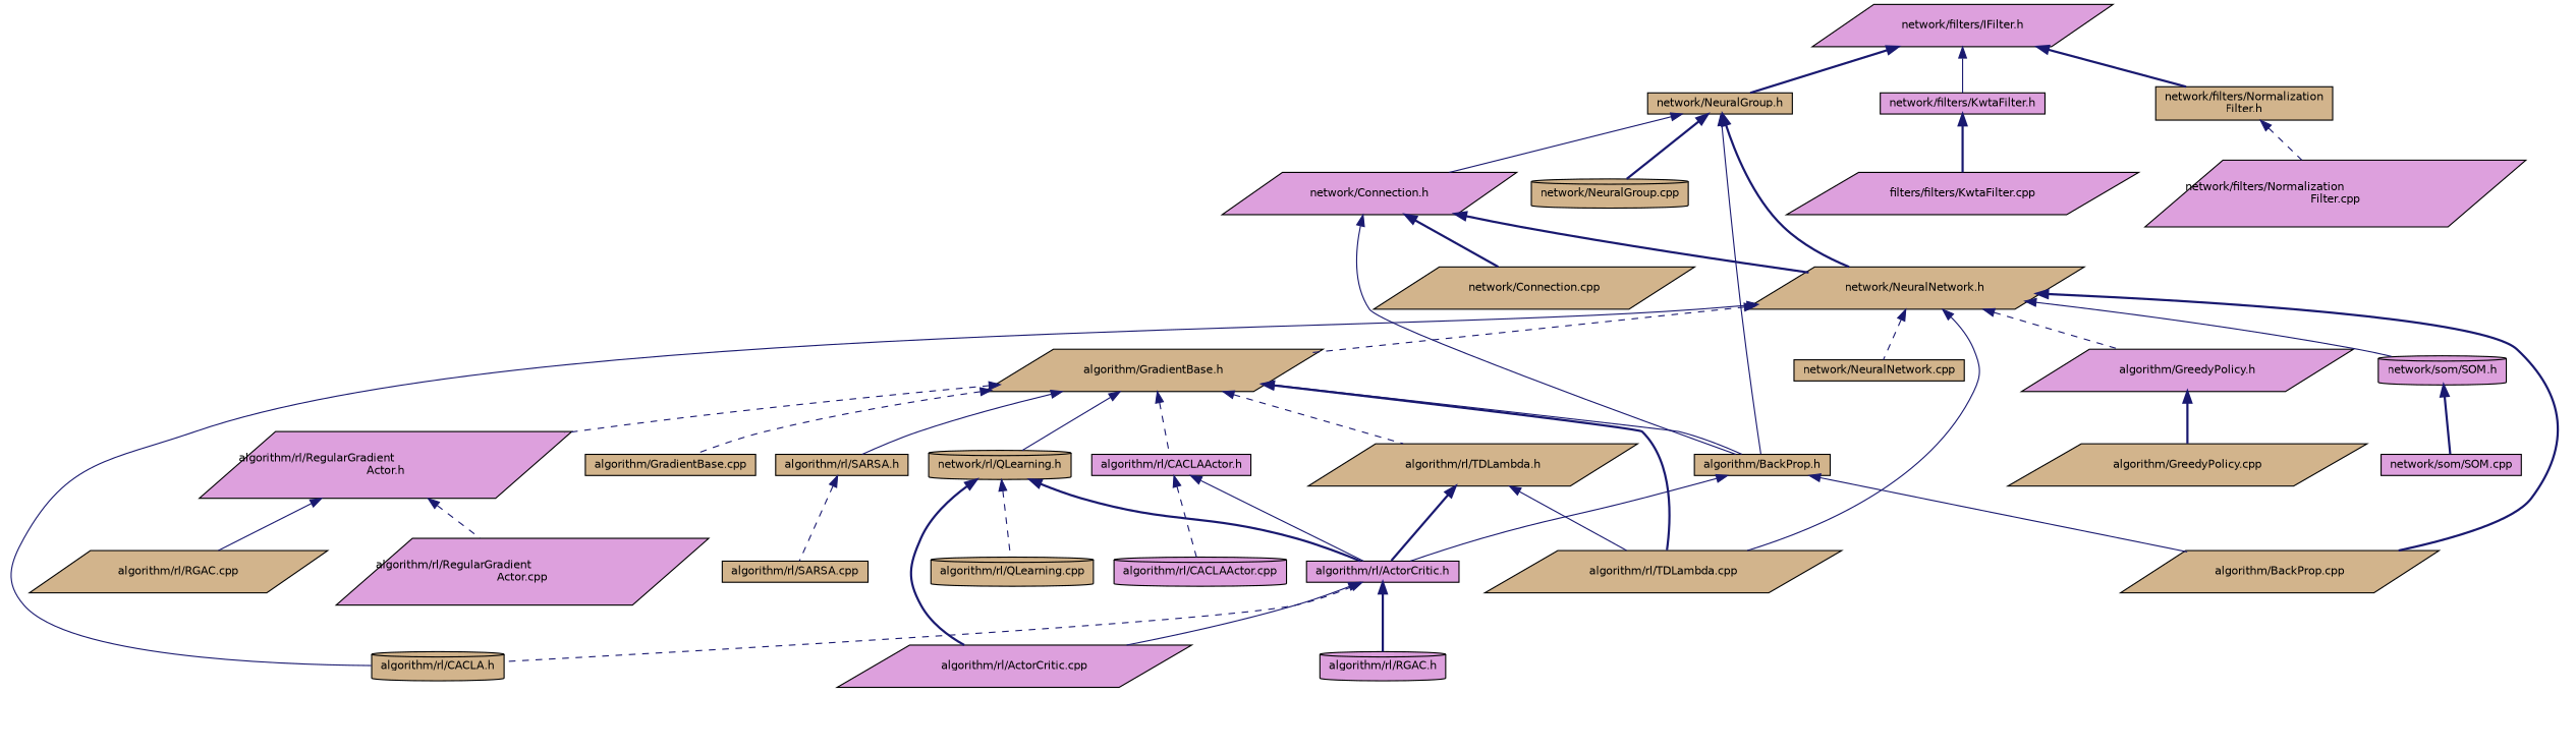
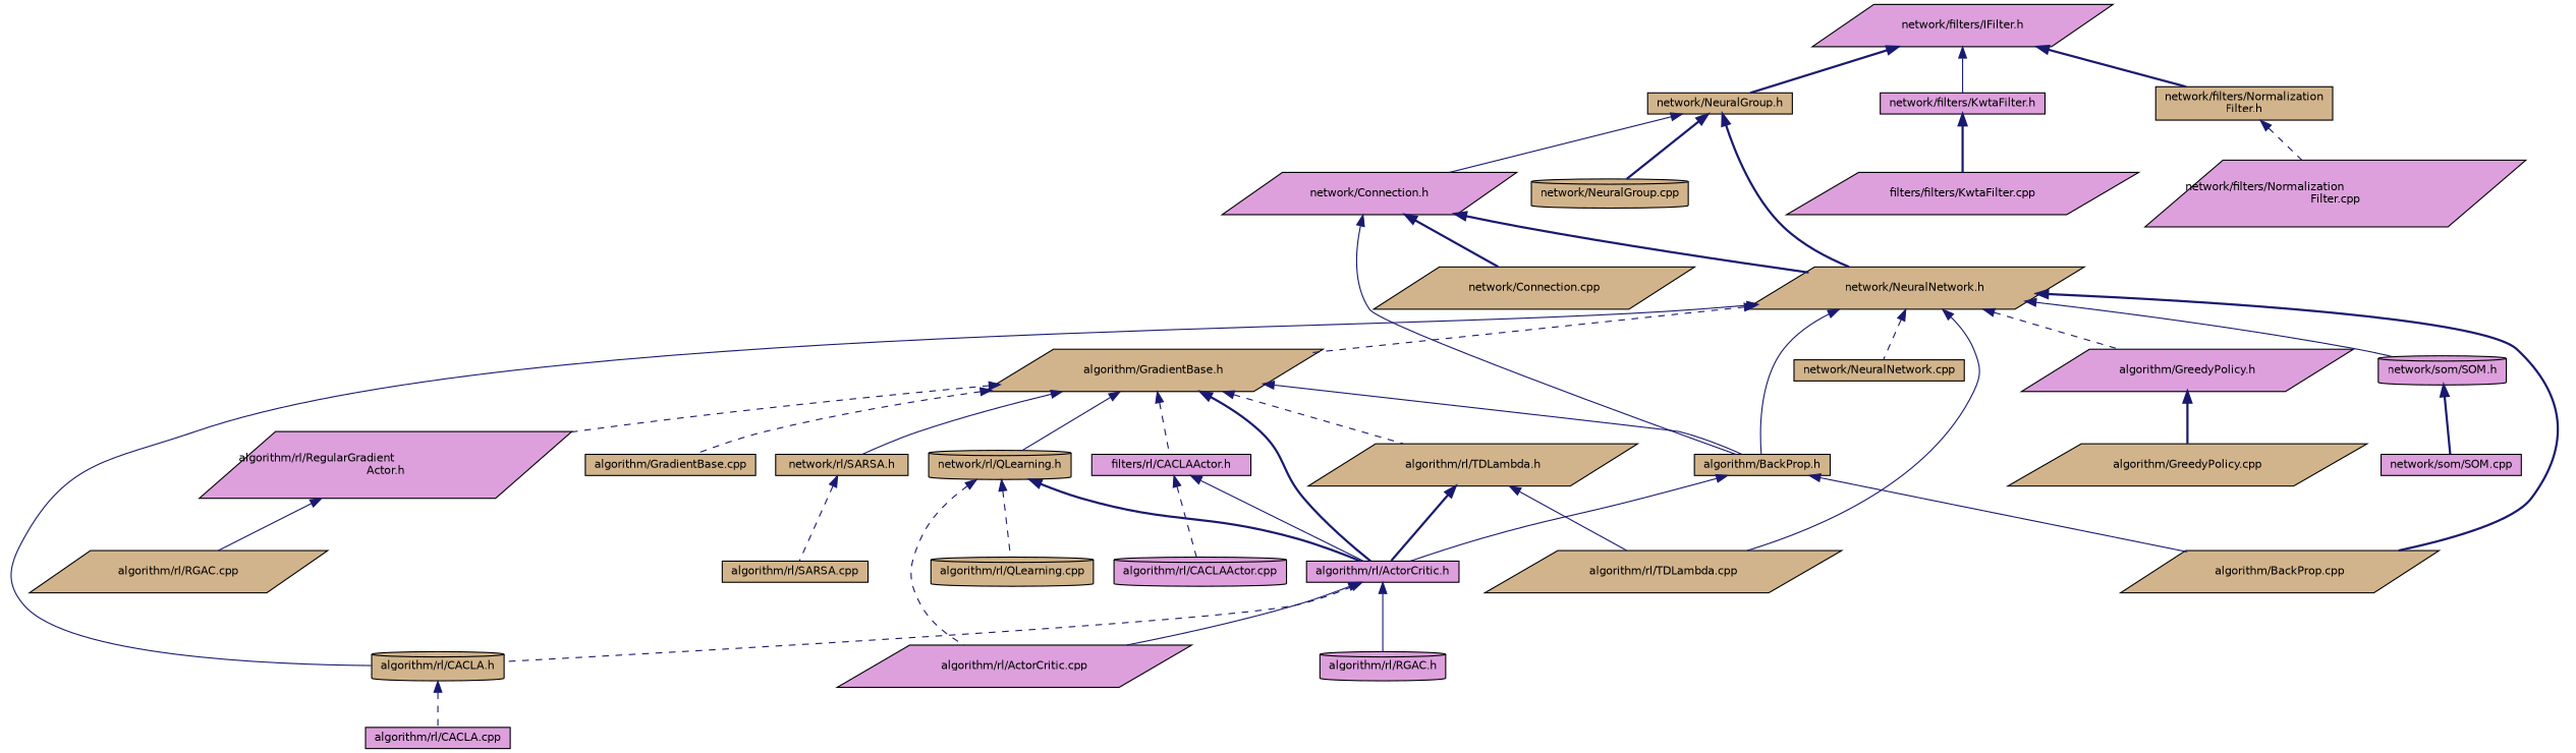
  digraph {
    node [color=black fillcolor=tan fontname=Helvetica fontsize=10 shape=parallelogram style=filled]
    edge [color=midnightblue dir=back fontname=Helvetica fontsize=10 labelfontname=Helvetica labelfontsize=10 style=solid]
    n1 [fillcolor=plum fontcolor=black height=0.2 label="network/filters/IFilter.h" width=0.4]
    n2 [height=0.2 label="network/NeuralGroup.h" shape=box width=0.4]
    n3 [fillcolor=plum height=0.2 label="network/filters/KwtaFilter.h" shape=box width=0.4]
    n4 [height=0.2 label="network/filters/Normalization\lFilter.h" shape=box width=0.4]
    n5 [height=0.2 label="network/NeuralNetwork.h" width=0.4]
    n6 [height=0.2 label="algorithm/BackProp.h" shape=box width=0.4]
    n7 [fillcolor=plum height=0.2 label="network/Connection.h" width=0.4]
    n8 [height=0.2 label="network/NeuralGroup.cpp" shape=cylinder width=0.4]
    n9 [fillcolor=plum height=0.2 label="filters/filters/KwtaFilter.cpp" width=0.4]
    n10 [fillcolor=plum height=0.2 label="network/filters/Normalization\lFilter.cpp" width=0.4]
    n11 [height=0.2 label="algorithm/BackProp.cpp" width=0.4]
    n12 [height=0.2 label="algorithm/GradientBase.h" width=0.4]
    n13 [height=0.2 label="algorithm/rl/CACLA.h" shape=cylinder width=0.4]
    n14 [height=0.2 label="algorithm/rl/TDLambda.cpp" width=0.4]
    n15 [fillcolor=plum height=0.2 label="algorithm/GreedyPolicy.h" width=0.4]
    n16 [height=0.2 label="network/NeuralNetwork.cpp" shape=box width=0.4]
    n17 [fillcolor=plum height=0.2 label="network/som/SOM.h" shape=cylinder width=0.4]
    n18 [fillcolor=plum height=0.2 label="algorithm/rl/ActorCritic.h" shape=box width=0.4]
    n19 [height=0.2 label="network/Connection.cpp" width=0.4]
    n20 [height=0.2 label="algorithm/GradientBase.cpp" shape=box width=0.4]
    n21 [height=0.2 label="algorithm/rl/TDLambda.h" width=0.4]
-   n22 [fillcolor=plum height=0.2 label="algorithm/rl/CACLAActor.h" shape=box width=0.4]
+   n22 [fillcolor=plum height=0.2 label="filters/rl/CACLAActor.h" shape=box width=0.4]
    n23 [height=0.2 label="network/rl/QLearning.h" shape=cylinder width=0.4]
    n24 [fillcolor=plum height=0.2 label="algorithm/rl/RegularGradient\lActor.h" width=0.4]
-   n25 [height=0.2 label="algorithm/rl/SARSA.h" shape=box width=0.4]
+   n25 [height=0.2 label="network/rl/SARSA.h" shape=box width=0.4]
    n26 [fillcolor=plum height=0.2 label="algorithm/rl/ActorCritic.cpp" width=0.4]
    n27 [fillcolor=plum height=0.2 label="algorithm/rl/RGAC.h" shape=cylinder width=0.4]
+   n28 [fillcolor=plum height=0.2 label="algorithm/rl/CACLA.cpp" shape=box width=0.4]
    n29 [height=0.2 label="algorithm/GreedyPolicy.cpp" width=0.4]
    n30 [fillcolor=plum height=0.2 label="network/som/SOM.cpp" shape=box width=0.4]
    n31 [fillcolor=plum height=0.2 label="algorithm/rl/CACLAActor.cpp" shape=cylinder width=0.4]
    n32 [height=0.2 label="algorithm/rl/QLearning.cpp" shape=cylinder width=0.4]
    n33 [height=0.2 label="algorithm/rl/RGAC.cpp" width=0.4]
-   n34 [fillcolor=plum height=0.2 label="algorithm/rl/RegularGradient\lActor.cpp" width=0.4]
    n35 [height=0.2 label="algorithm/rl/SARSA.cpp" shape=box width=0.4]
    n1 -> n2 [style=bold]
    n1 -> n3
    n1 -> n4 [style=bold]
    n2 -> n5 [style=bold]
-   n2 -> n6
+   n5 -> n6
    n2 -> n7
    n2 -> n8 [style=bold]
    n3 -> n9 [style=bold]
    n4 -> n10 [style=dashed]
    n5 -> n11 [style=bold]
    n5 -> n12 [style=dashed]
    n5 -> n13
    n5 -> n14
    n5 -> n15 [style=dashed]
    n5 -> n16 [style=dashed]
    n5 -> n17
    n6 -> n11
    n6 -> n18
    n7 -> n5 [style=bold]
    n7 -> n6
    n7 -> n19 [style=bold]
    n12 -> n6
-   n12 -> n14 [style=bold]
+   n12 -> n18 [style=bold]
    n12 -> n20 [style=dashed]
    n12 -> n21 [style=dashed]
    n12 -> n22 [style=dashed]
    n12 -> n23
    n12 -> n24 [style=dashed]
    n12 -> n25
+   n13 -> n28 [style=dashed]
    n15 -> n29 [style=bold]
    n17 -> n30 [style=bold]
    n18 -> n13 [style=dashed]
    n18 -> n26
-   n18 -> n27 [style=bold]
+   n18 -> n27
    n21 -> n14
    n21 -> n18 [style=bold]
    n22 -> n18
    n22 -> n31 [style=dashed]
    n23 -> n18 [style=bold]
-   n23 -> n26 [style=bold]
+   n23 -> n26 [style=dashed]
    n23 -> n32 [style=dashed]
    n24 -> n33
-   n24 -> n34 [style=dashed]
    n25 -> n35 [style=dashed]
  }
